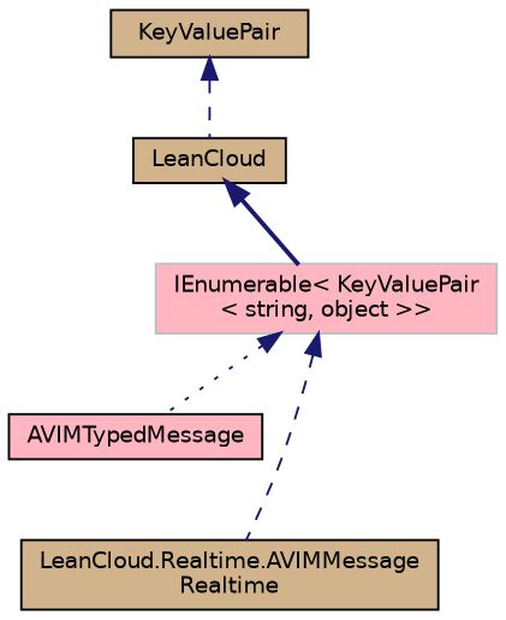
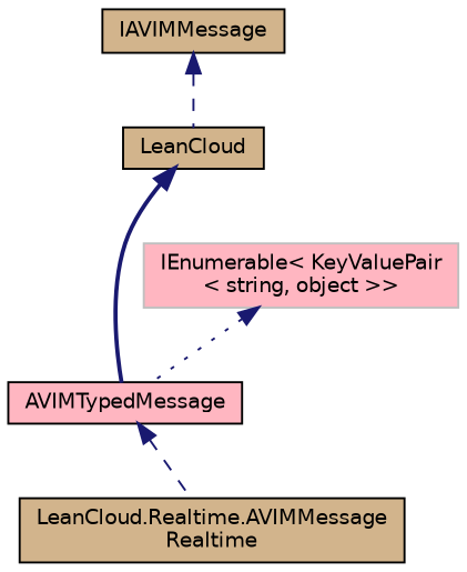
  digraph {
    node [color=black fillcolor=tan fontname=Helvetica fontsize=10 shape=record style=filled]
    edge [color=midnightblue dir=back fontname=Helvetica fontsize=10 labelfontname=Helvetica labelfontsize=10 style=dashed]
    n1 [fontcolor=black height=0.2 label="LeanCloud.Realtime.AVIMMessage\lRealtime" width=0.4]
    n2 [fillcolor=lightpink height=0.2 label=AVIMTypedMessage width=0.4]
    n3 [height=0.2 label=LeanCloud width=0.4]
-   n4 [height=0.2 label=KeyValuePair width=0.4]
+   n4 [height=0.2 label=IAVIMMessage width=0.4]
    n5 [color=grey75 fillcolor=lightpink height=0.2 label="IEnumerable\< KeyValuePair\l\< string, object \>\>" width=0.4]
-   n5 -> n1
-   n3 -> n5 [style=bold]
+   n2 -> n1
+   n3 -> n2 [style=bold]
    n4 -> n3
    n5 -> n2 [style=dotted]
  }
